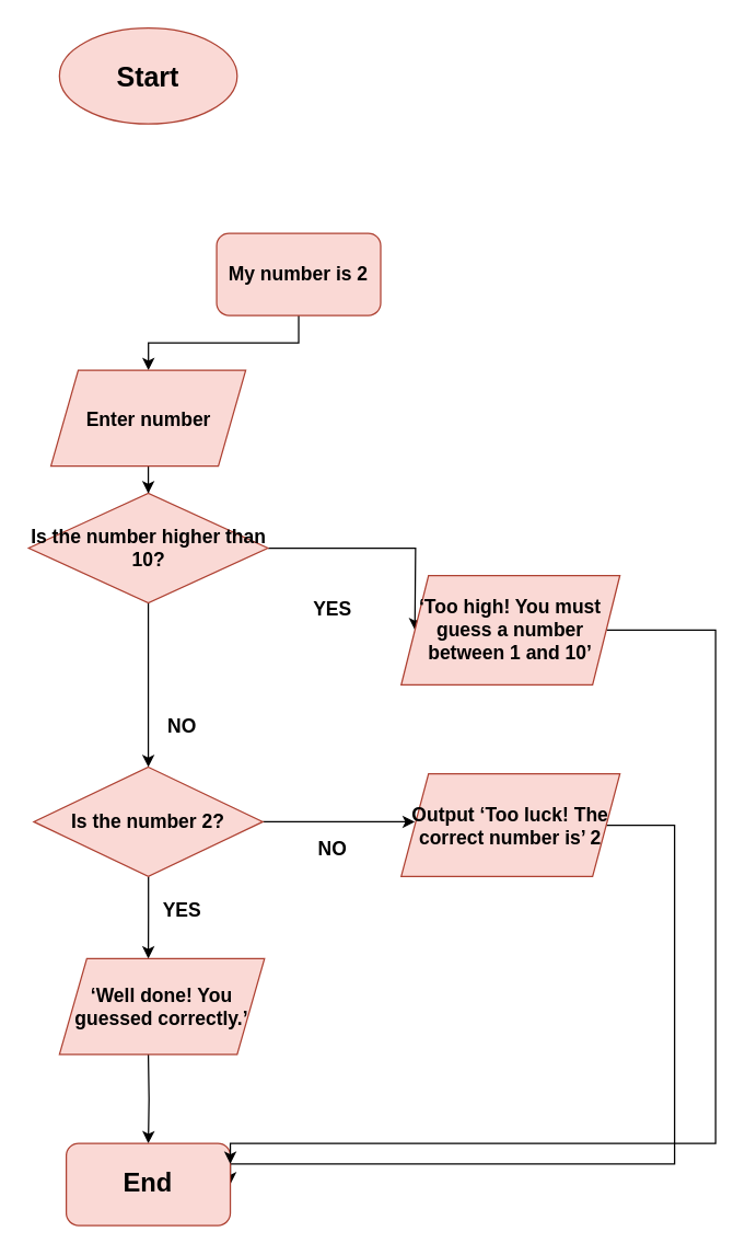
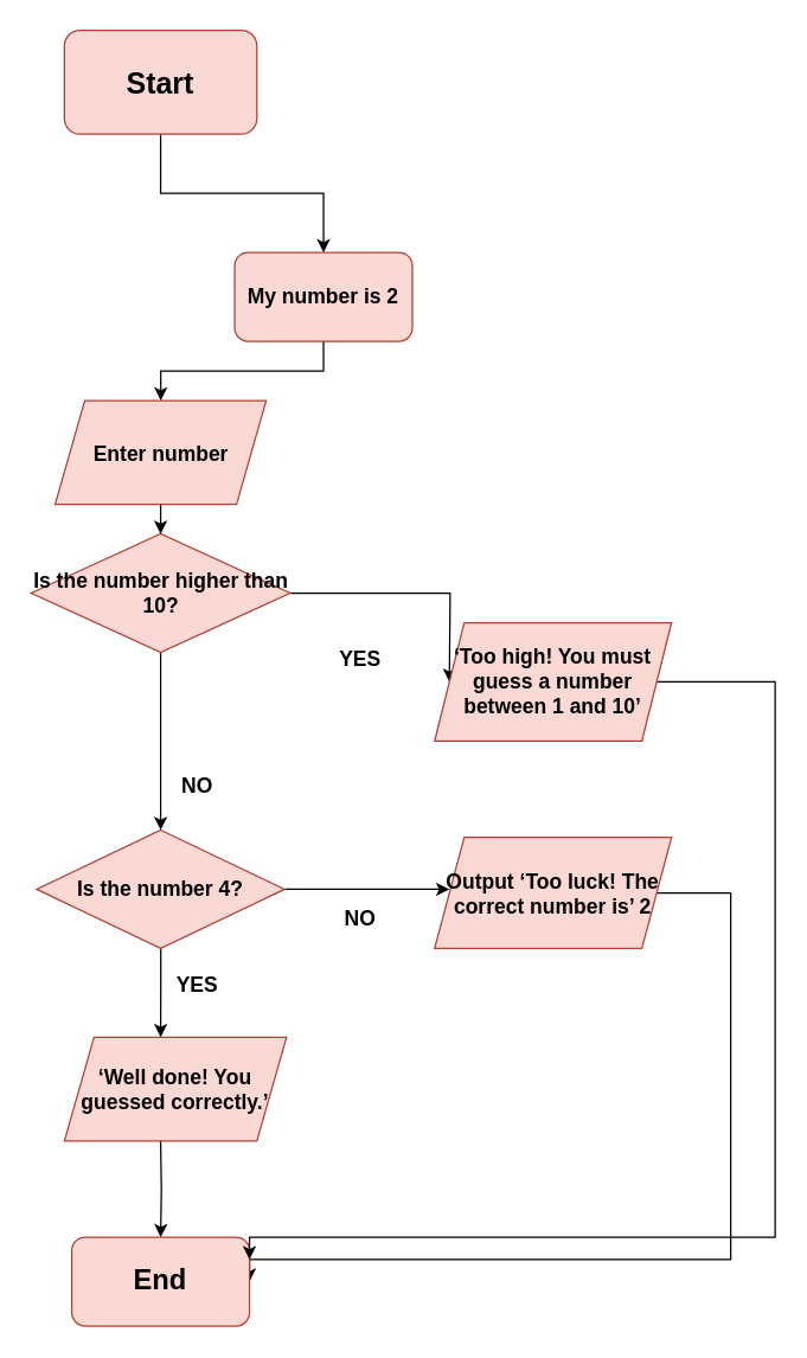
  <mxCell id="0" />
  <mxCell id="1" parent="0" />
  <mxCell id="2" value="" style="edgeStyle=orthogonalEdgeStyle;rounded=0;orthogonalLoop=1;jettySize=auto;html=1;fontSize=14;entryX=1;entryY=0.5;entryDx=0;entryDy=0;" edge="1" parent="1" source="3" target="20"><mxGeometry relative="1" as="geometry"><mxPoint x="173" y="830" as="targetPoint" /><Array as="points"><mxPoint x="493" y="603" /><mxPoint x="493" y="850" /></Array></mxGeometry></mxCell>
  <mxCell id="3" value="&lt;b&gt;Output ‘Too luck! The correct number is’ 2&lt;/b&gt;" style="shape=parallelogram;perimeter=parallelogramPerimeter;whiteSpace=wrap;html=1;fixedSize=1;fontSize=14;fillColor=#fad9d5;strokeColor=#ae4132;" vertex="1" parent="1"><mxGeometry x="293" y="565" width="160" height="75" as="geometry" /></mxCell>
- <mxCell id="5" value="&lt;b style=&quot;font-size: 20px;&quot;&gt;Start&lt;/b&gt;" style="ellipse;whiteSpace=wrap;html=1;fillColor=#fad9d5;strokeColor=#ae4132;" vertex="1" parent="1"><mxGeometry x="43" y="20" width="130" height="70" as="geometry" /></mxCell>
+ <mxCell id="4" value="" style="edgeStyle=orthogonalEdgeStyle;rounded=0;orthogonalLoop=1;jettySize=auto;html=1;fontSize=20;" edge="1" parent="1" source="5" target="7"><mxGeometry relative="1" as="geometry" /></mxCell>
+ <mxCell id="5" value="&lt;b style=&quot;font-size: 20px;&quot;&gt;Start&lt;/b&gt;" style="rounded=1;whiteSpace=wrap;html=1;fillColor=#fad9d5;strokeColor=#ae4132;" vertex="1" parent="1"><mxGeometry x="43" y="20" width="130" height="70" as="geometry" /></mxCell>
  <mxCell id="6" value="" style="edgeStyle=orthogonalEdgeStyle;rounded=0;orthogonalLoop=1;jettySize=auto;html=1;fontSize=20;" edge="1" parent="1" source="7" target="21"><mxGeometry relative="1" as="geometry"><mxPoint x="108" y="290" as="targetPoint" /></mxGeometry></mxCell>
  <mxCell id="7" value="&lt;font size=&quot;1&quot;&gt;&lt;b style=&quot;font-size: 14px;&quot;&gt;My number is 2&lt;/b&gt;&lt;/font&gt;" style="whiteSpace=wrap;html=1;fillColor=#fad9d5;strokeColor=#ae4132;rounded=1;" vertex="1" parent="1"><mxGeometry x="158" y="170" width="120" height="60" as="geometry" /></mxCell>
  <mxCell id="8" value="" style="edgeStyle=orthogonalEdgeStyle;rounded=0;orthogonalLoop=1;jettySize=auto;html=1;fontSize=20;exitX=0.5;exitY=1;exitDx=0;exitDy=0;exitPerimeter=0;" edge="1" parent="1" source="21" target="11"><mxGeometry relative="1" as="geometry"><mxPoint x="108" y="350" as="sourcePoint" /></mxGeometry></mxCell>
  <mxCell id="9" value="" style="edgeStyle=orthogonalEdgeStyle;rounded=0;orthogonalLoop=1;jettySize=auto;html=1;fontSize=20;" edge="1" parent="1" source="11"><mxGeometry relative="1" as="geometry"><mxPoint x="303" y="460" as="targetPoint" /></mxGeometry></mxCell>
  <mxCell id="10" value="" style="edgeStyle=orthogonalEdgeStyle;rounded=0;orthogonalLoop=1;jettySize=auto;html=1;fontSize=14;" edge="1" parent="1" source="11"><mxGeometry relative="1" as="geometry"><mxPoint x="108" y="560" as="targetPoint" /></mxGeometry></mxCell>
  <mxCell id="11" value="&lt;b style=&quot;font-size: 14px;&quot;&gt;Is the number higher than 10?&lt;/b&gt;" style="rhombus;whiteSpace=wrap;html=1;fillColor=#fad9d5;strokeColor=#ae4132;rounded=1;arcSize=0;" vertex="1" parent="1"><mxGeometry x="20.5" y="360" width="175" height="80" as="geometry" /></mxCell>
  <mxCell id="12" value="" style="edgeStyle=orthogonalEdgeStyle;rounded=0;orthogonalLoop=1;jettySize=auto;html=1;fontSize=14;" edge="1" parent="1" source="14"><mxGeometry relative="1" as="geometry"><mxPoint x="303" y="600" as="targetPoint" /></mxGeometry></mxCell>
  <mxCell id="13" value="" style="edgeStyle=orthogonalEdgeStyle;rounded=0;orthogonalLoop=1;jettySize=auto;html=1;fontSize=14;" edge="1" parent="1" source="14"><mxGeometry relative="1" as="geometry"><mxPoint x="108" y="700" as="targetPoint" /></mxGeometry></mxCell>
- <mxCell id="14" value="&lt;b&gt;Is the number 2?&lt;/b&gt;" style="rhombus;whiteSpace=wrap;html=1;fontSize=14;fillColor=#fad9d5;strokeColor=#ae4132;" vertex="1" parent="1"><mxGeometry x="24.25" y="560" width="167.5" height="80" as="geometry" /></mxCell>
+ <mxCell id="14" value="&lt;b&gt;Is the number 4?&lt;/b&gt;" style="rhombus;whiteSpace=wrap;html=1;fontSize=14;fillColor=#fad9d5;strokeColor=#ae4132;" vertex="1" parent="1"><mxGeometry x="24.25" y="560" width="167.5" height="80" as="geometry" /></mxCell>
  <mxCell id="15" value="" style="edgeStyle=orthogonalEdgeStyle;rounded=0;orthogonalLoop=1;jettySize=auto;html=1;fontSize=14;" edge="1" parent="1" target="20"><mxGeometry relative="1" as="geometry"><mxPoint x="108" y="770" as="sourcePoint" /></mxGeometry></mxCell>
  <mxCell id="16" value="&lt;b&gt;YES&lt;/b&gt;" style="text;html=1;strokeColor=none;fillColor=none;align=center;verticalAlign=middle;whiteSpace=wrap;rounded=0;fontSize=14;" vertex="1" parent="1"><mxGeometry x="103" y="650" width="60" height="30" as="geometry" /></mxCell>
  <mxCell id="17" value="&lt;b&gt;YES&lt;/b&gt;" style="text;html=1;strokeColor=none;fillColor=none;align=center;verticalAlign=middle;whiteSpace=wrap;rounded=0;fontSize=14;" vertex="1" parent="1"><mxGeometry x="213" y="430" width="60" height="30" as="geometry" /></mxCell>
  <mxCell id="18" value="&lt;b&gt;NO&lt;/b&gt;" style="text;html=1;strokeColor=none;fillColor=none;align=center;verticalAlign=middle;whiteSpace=wrap;rounded=0;fontSize=14;" vertex="1" parent="1"><mxGeometry x="213" y="605" width="60" height="30" as="geometry" /></mxCell>
  <mxCell id="19" value="&lt;b&gt;NO&lt;/b&gt;" style="text;html=1;strokeColor=none;fillColor=none;align=center;verticalAlign=middle;whiteSpace=wrap;rounded=0;fontSize=14;" vertex="1" parent="1"><mxGeometry x="103" y="510" width="60" height="40" as="geometry" /></mxCell>
  <mxCell id="20" value="&lt;b&gt;&lt;font style=&quot;font-size: 19px;&quot;&gt;End&lt;/font&gt;&lt;/b&gt;" style="whiteSpace=wrap;html=1;fontSize=14;fillColor=#fad9d5;strokeColor=#ae4132;rounded=1;" vertex="1" parent="1"><mxGeometry x="48" y="835" width="120" height="60" as="geometry" /></mxCell>
  <mxCell id="21" value="&lt;b style=&quot;font-size: 14px;&quot;&gt;Enter number&lt;/b&gt;" style="shape=parallelogram;perimeter=parallelogramPerimeter;whiteSpace=wrap;html=1;fixedSize=1;fontSize=19;fillColor=#fad9d5;strokeColor=#ae4132;" vertex="1" parent="1"><mxGeometry x="36.75" y="270" width="142.5" height="70" as="geometry" /></mxCell>
  <mxCell id="22" value="" style="edgeStyle=orthogonalEdgeStyle;rounded=0;orthogonalLoop=1;jettySize=auto;html=1;fontSize=14;entryX=1;entryY=0.25;entryDx=0;entryDy=0;" edge="1" parent="1" source="23" target="20"><mxGeometry relative="1" as="geometry"><mxPoint x="553" y="460" as="targetPoint" /><Array as="points"><mxPoint x="523" y="460" /><mxPoint x="523" y="835" /></Array></mxGeometry></mxCell>
  <mxCell id="23" value="&lt;b&gt;‘Too high! You must guess a number between 1 and 10’&lt;/b&gt;" style="shape=parallelogram;perimeter=parallelogramPerimeter;whiteSpace=wrap;html=1;fixedSize=1;fontSize=14;fillColor=#fad9d5;strokeColor=#ae4132;" vertex="1" parent="1"><mxGeometry x="293" y="420" width="160" height="80" as="geometry" /></mxCell>
  <mxCell id="24" value="&lt;b&gt;‘Well done! You guessed correctly.’&lt;/b&gt;" style="shape=parallelogram;perimeter=parallelogramPerimeter;whiteSpace=wrap;html=1;fixedSize=1;fontSize=14;fillColor=#fad9d5;strokeColor=#ae4132;" vertex="1" parent="1"><mxGeometry x="43" y="700" width="150" height="70" as="geometry" /></mxCell>
